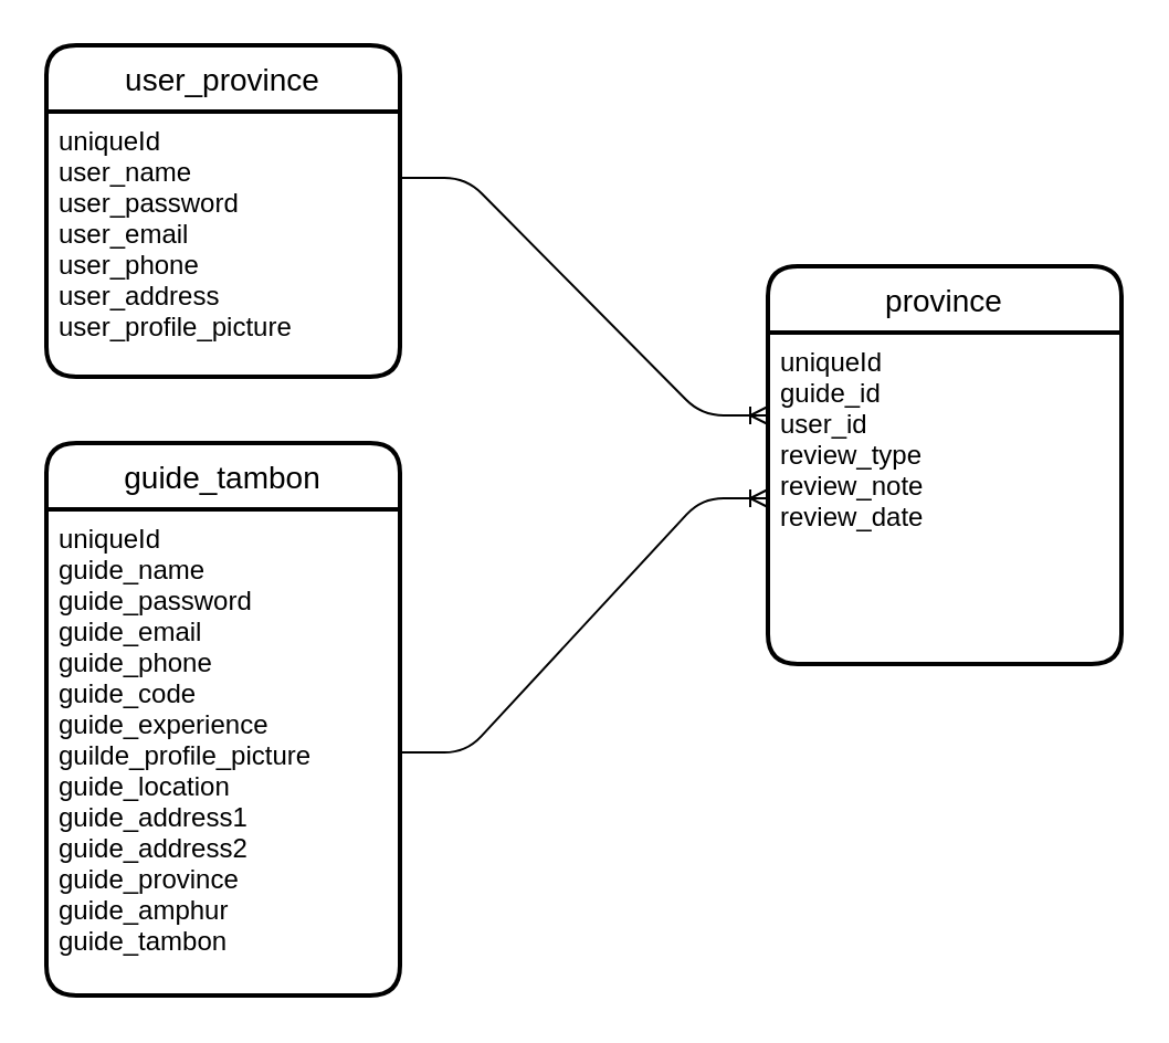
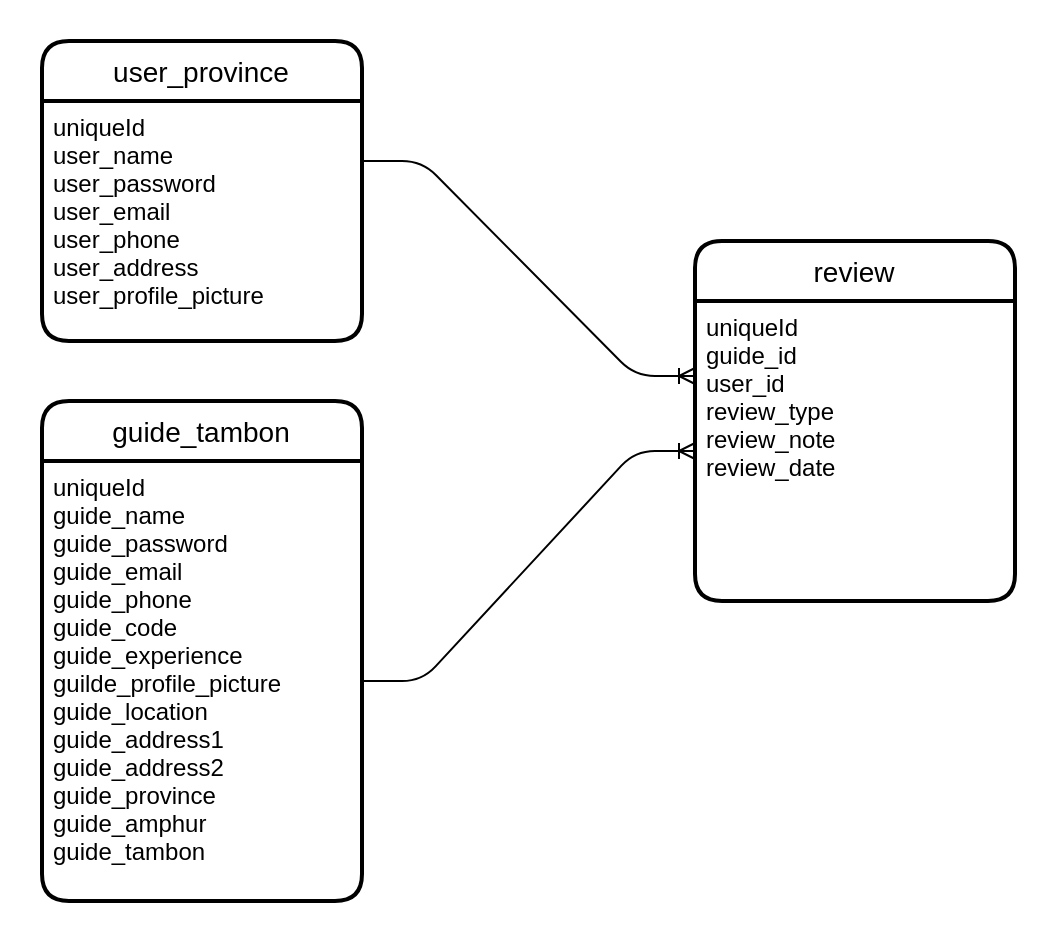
  <mxCell id="0" />
  <mxCell id="1" parent="0" />
  <mxCell id="2" value="guide_tambon" style="swimlane;childLayout=stackLayout;horizontal=1;startSize=30;horizontalStack=0;rounded=1;fontSize=14;fontStyle=0;strokeWidth=2;resizeParent=0;resizeLast=1;shadow=0;dashed=0;align=center;" vertex="1" parent="1"><mxGeometry x="20.5" y="200" width="160" height="250" as="geometry" /></mxCell>
  <mxCell id="3" value="uniqueId&#10;guide_name&#10;guide_password&#10;guide_email&#10;guide_phone&#10;guide_code&#10;guide_experience&#10;guilde_profile_picture&#10;guide_location&#10;guide_address1&#10;guide_address2&#10;guide_province&#10;guide_amphur&#10;guide_tambon" style="align=left;strokeColor=none;fillColor=none;spacingLeft=4;fontSize=12;verticalAlign=top;resizable=0;rotatable=0;part=1;" vertex="1" parent="2"><mxGeometry y="30" width="160" height="220" as="geometry" /></mxCell>
  <mxCell id="4" value="user_province" style="swimlane;childLayout=stackLayout;horizontal=1;startSize=30;horizontalStack=0;rounded=1;fontSize=14;fontStyle=0;strokeWidth=2;resizeParent=0;resizeLast=1;shadow=0;dashed=0;align=center;" vertex="1" parent="1"><mxGeometry x="20.5" y="20" width="160" height="150" as="geometry" /></mxCell>
  <mxCell id="5" value="uniqueId&#10;user_name&#10;user_password&#10;user_email&#10;user_phone&#10;user_address&#10;user_profile_picture" style="align=left;strokeColor=none;fillColor=none;spacingLeft=4;fontSize=12;verticalAlign=top;resizable=0;rotatable=0;part=1;" vertex="1" parent="4"><mxGeometry y="30" width="160" height="120" as="geometry" /></mxCell>
- <mxCell id="6" value="province" style="swimlane;childLayout=stackLayout;horizontal=1;startSize=30;horizontalStack=0;rounded=1;fontSize=14;fontStyle=0;strokeWidth=2;resizeParent=0;resizeLast=1;shadow=0;dashed=0;align=center;" vertex="1" parent="1"><mxGeometry x="347" y="120" width="160" height="180" as="geometry" /></mxCell>
+ <mxCell id="6" value="review" style="swimlane;childLayout=stackLayout;horizontal=1;startSize=30;horizontalStack=0;rounded=1;fontSize=14;fontStyle=0;strokeWidth=2;resizeParent=0;resizeLast=1;shadow=0;dashed=0;align=center;" vertex="1" parent="1"><mxGeometry x="347" y="120" width="160" height="180" as="geometry" /></mxCell>
  <mxCell id="7" value="uniqueId&#10;guide_id&#10;user_id&#10;review_type&#10;review_note&#10;review_date" style="align=left;strokeColor=none;fillColor=none;spacingLeft=4;fontSize=12;verticalAlign=top;resizable=0;rotatable=0;part=1;" vertex="1" parent="6"><mxGeometry y="30" width="160" height="150" as="geometry" /></mxCell>
  <mxCell id="8" value="" style="edgeStyle=entityRelationEdgeStyle;fontSize=12;html=1;endArrow=ERoneToMany;exitX=1;exitY=0.25;exitDx=0;exitDy=0;entryX=0;entryY=0.25;entryDx=0;entryDy=0;" edge="1" parent="1" source="5" target="7"><mxGeometry width="100" height="100" relative="1" as="geometry"><mxPoint x="237" y="200" as="sourcePoint" /><mxPoint x="337" y="100" as="targetPoint" /></mxGeometry></mxCell>
  <mxCell id="9" value="" style="edgeStyle=entityRelationEdgeStyle;fontSize=12;html=1;endArrow=ERoneToMany;entryX=0;entryY=0.5;entryDx=0;entryDy=0;" edge="1" parent="1" source="3" target="7"><mxGeometry width="100" height="100" relative="1" as="geometry"><mxPoint x="247" y="340" as="sourcePoint" /><mxPoint x="347" y="240" as="targetPoint" /></mxGeometry></mxCell>
